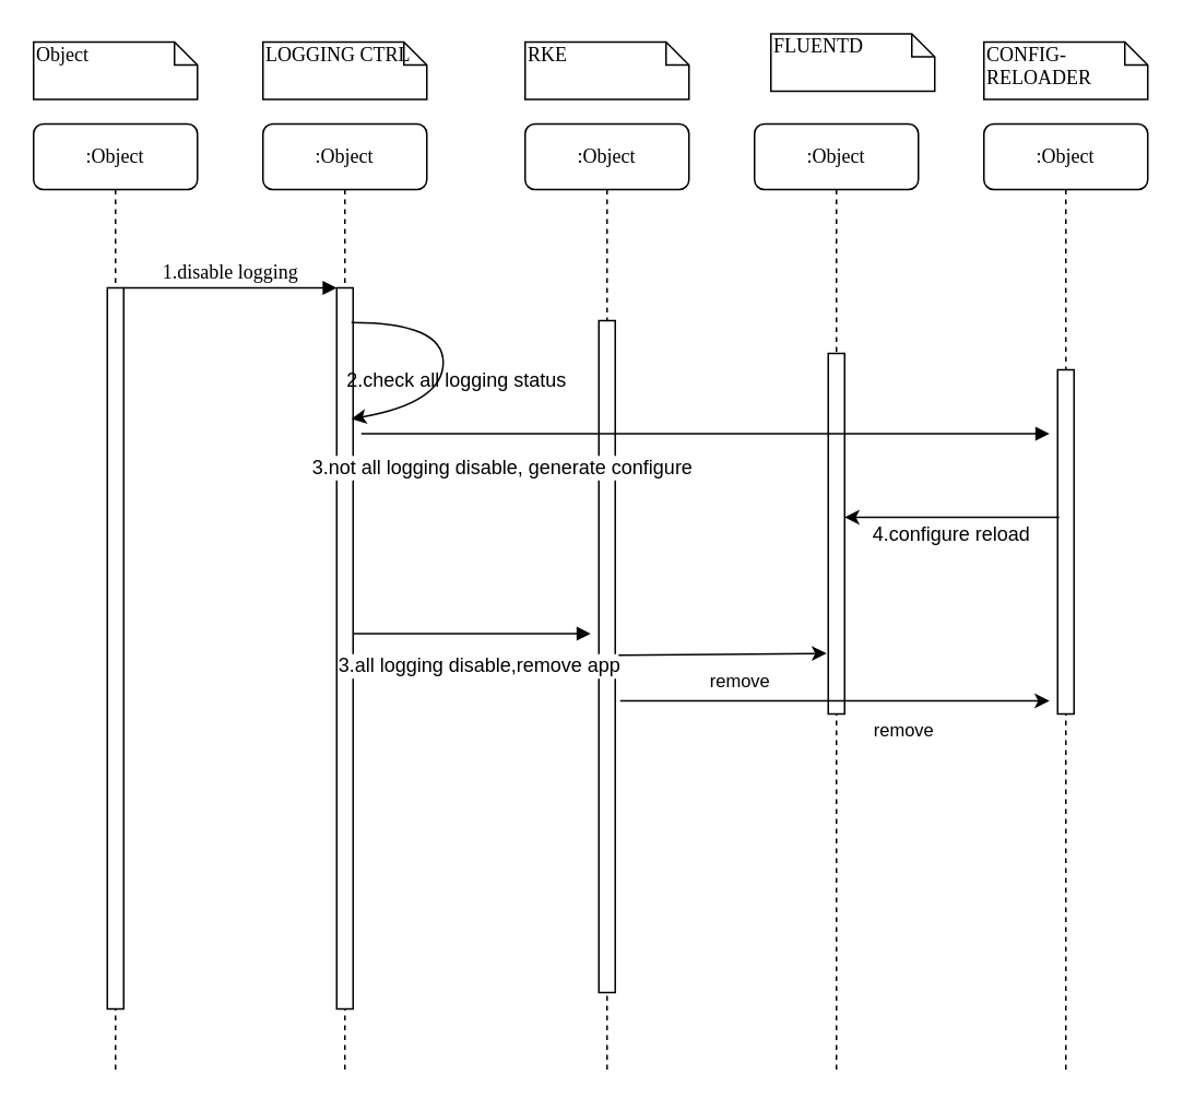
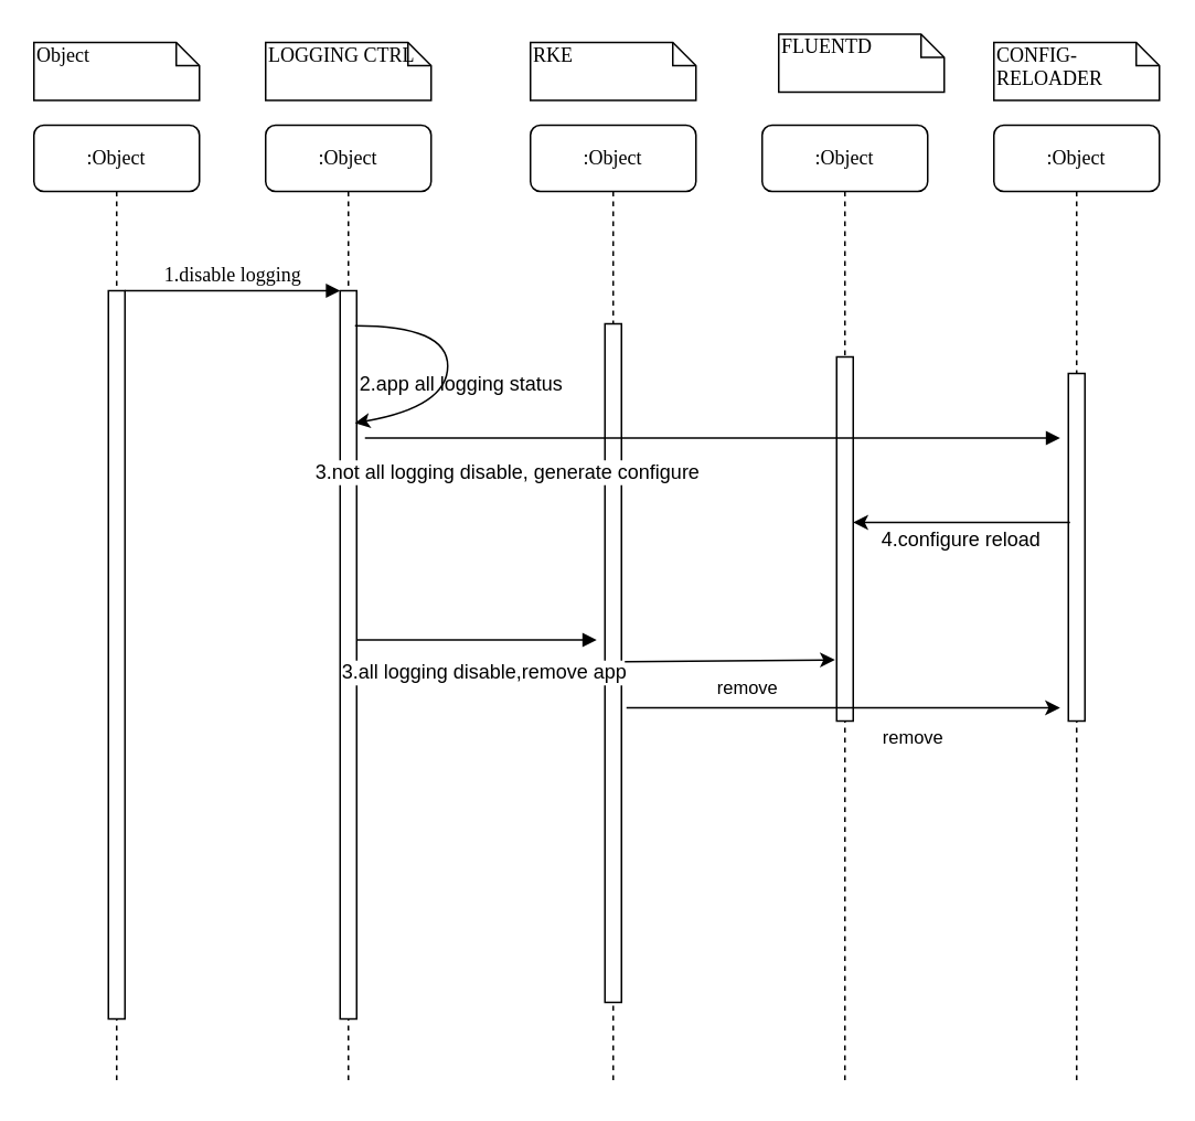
  <mxCell id="0" />
  <mxCell id="1" parent="0" />
  <mxCell id="2" value=":Object" style="shape=umlLifeline;perimeter=lifelinePerimeter;whiteSpace=wrap;html=1;container=1;collapsible=0;recursiveResize=0;outlineConnect=0;rounded=1;shadow=0;comic=0;labelBackgroundColor=none;strokeWidth=1;fontFamily=Verdana;fontSize=12;align=center;" vertex="1" parent="1"><mxGeometry x="160" y="75" width="100" height="580" as="geometry" /></mxCell>
  <mxCell id="3" value="" style="html=1;points=[];perimeter=orthogonalPerimeter;rounded=0;shadow=0;comic=0;labelBackgroundColor=none;strokeWidth=1;fontFamily=Verdana;fontSize=12;align=center;" vertex="1" parent="2"><mxGeometry x="45" y="100" width="10" height="440" as="geometry" /></mxCell>
  <mxCell id="4" value=":Object" style="shape=umlLifeline;perimeter=lifelinePerimeter;whiteSpace=wrap;html=1;container=1;collapsible=0;recursiveResize=0;outlineConnect=0;rounded=1;shadow=0;comic=0;labelBackgroundColor=none;strokeWidth=1;fontFamily=Verdana;fontSize=12;align=center;" vertex="1" parent="1"><mxGeometry x="320" y="75" width="100" height="580" as="geometry" /></mxCell>
  <mxCell id="5" value="" style="html=1;points=[];perimeter=orthogonalPerimeter;rounded=0;shadow=0;comic=0;labelBackgroundColor=none;strokeWidth=1;fontFamily=Verdana;fontSize=12;align=center;" vertex="1" parent="4"><mxGeometry x="45" y="120" width="10" height="410" as="geometry" /></mxCell>
  <mxCell id="6" value=":Object" style="shape=umlLifeline;perimeter=lifelinePerimeter;whiteSpace=wrap;html=1;container=1;collapsible=0;recursiveResize=0;outlineConnect=0;rounded=1;shadow=0;comic=0;labelBackgroundColor=none;strokeWidth=1;fontFamily=Verdana;fontSize=12;align=center;" vertex="1" parent="1"><mxGeometry x="460" y="75" width="100" height="580" as="geometry" /></mxCell>
  <mxCell id="7" value=":Object" style="shape=umlLifeline;perimeter=lifelinePerimeter;whiteSpace=wrap;html=1;container=1;collapsible=0;recursiveResize=0;outlineConnect=0;rounded=1;shadow=0;comic=0;labelBackgroundColor=none;strokeWidth=1;fontFamily=Verdana;fontSize=12;align=center;" vertex="1" parent="1"><mxGeometry x="600" y="75" width="100" height="580" as="geometry" /></mxCell>
  <mxCell id="8" value=":Object" style="shape=umlLifeline;perimeter=lifelinePerimeter;whiteSpace=wrap;html=1;container=1;collapsible=0;recursiveResize=0;outlineConnect=0;rounded=1;shadow=0;comic=0;labelBackgroundColor=none;strokeWidth=1;fontFamily=Verdana;fontSize=12;align=center;" vertex="1" parent="1"><mxGeometry x="20" y="75" width="100" height="580" as="geometry" /></mxCell>
  <mxCell id="9" value="" style="html=1;points=[];perimeter=orthogonalPerimeter;rounded=0;shadow=0;comic=0;labelBackgroundColor=none;strokeWidth=1;fontFamily=Verdana;fontSize=12;align=center;" vertex="1" parent="8"><mxGeometry x="45" y="100" width="10" height="440" as="geometry" /></mxCell>
  <mxCell id="10" value="" style="html=1;points=[];perimeter=orthogonalPerimeter;rounded=0;shadow=0;comic=0;labelBackgroundColor=none;strokeWidth=1;fontFamily=Verdana;fontSize=12;align=center;" vertex="1" parent="1"><mxGeometry x="505" y="215" width="10" height="220" as="geometry" /></mxCell>
  <mxCell id="11" value="" style="html=1;points=[];perimeter=orthogonalPerimeter;rounded=0;shadow=0;comic=0;labelBackgroundColor=none;strokeWidth=1;fontFamily=Verdana;fontSize=12;align=center;" vertex="1" parent="1"><mxGeometry x="645" y="225" width="10" height="210" as="geometry" /></mxCell>
  <mxCell id="12" value="1.disable logging" style="html=1;verticalAlign=bottom;endArrow=block;entryX=0;entryY=0;labelBackgroundColor=none;fontFamily=Verdana;fontSize=12;edgeStyle=elbowEdgeStyle;elbow=vertical;" edge="1" parent="1" source="9" target="3"><mxGeometry relative="1" as="geometry"><mxPoint x="140" y="185" as="sourcePoint" /></mxGeometry></mxCell>
  <mxCell id="13" value="Object" style="shape=note;whiteSpace=wrap;html=1;size=14;verticalAlign=top;align=left;spacingTop=-6;rounded=0;shadow=0;comic=0;labelBackgroundColor=none;strokeWidth=1;fontFamily=Verdana;fontSize=12" vertex="1" parent="1"><mxGeometry x="20" y="25" width="100" height="35" as="geometry" /></mxCell>
  <mxCell id="14" value="LOGGING CTRL" style="shape=note;whiteSpace=wrap;html=1;size=14;verticalAlign=top;align=left;spacingTop=-6;rounded=0;shadow=0;comic=0;labelBackgroundColor=none;strokeWidth=1;fontFamily=Verdana;fontSize=12" vertex="1" parent="1"><mxGeometry x="160" y="25" width="100" height="35" as="geometry" /></mxCell>
  <mxCell id="15" value="RKE" style="shape=note;whiteSpace=wrap;html=1;size=14;verticalAlign=top;align=left;spacingTop=-6;rounded=0;shadow=0;comic=0;labelBackgroundColor=none;strokeWidth=1;fontFamily=Verdana;fontSize=12" vertex="1" parent="1"><mxGeometry x="320" y="25" width="100" height="35" as="geometry" /></mxCell>
  <mxCell id="16" value="FLUENTD" style="shape=note;whiteSpace=wrap;html=1;size=14;verticalAlign=top;align=left;spacingTop=-6;rounded=0;shadow=0;comic=0;labelBackgroundColor=none;strokeWidth=1;fontFamily=Verdana;fontSize=12" vertex="1" parent="1"><mxGeometry x="470" y="20" width="100" height="35" as="geometry" /></mxCell>
  <mxCell id="17" value="CONFIG-RELOADER" style="shape=note;whiteSpace=wrap;html=1;size=14;verticalAlign=top;align=left;spacingTop=-6;rounded=0;shadow=0;comic=0;labelBackgroundColor=none;strokeWidth=1;fontFamily=Verdana;fontSize=12" vertex="1" parent="1"><mxGeometry x="600" y="25" width="100" height="35" as="geometry" /></mxCell>
  <mxCell id="18" value="" style="html=1;verticalAlign=bottom;endArrow=block;labelBackgroundColor=none;fontFamily=Verdana;fontSize=12;edgeStyle=elbowEdgeStyle;elbow=vertical;" edge="1" parent="1"><mxGeometry x="0.684" y="-80" relative="1" as="geometry"><mxPoint x="220" y="264" as="sourcePoint" /><mxPoint x="640" y="264" as="targetPoint" /><Array as="points" /><mxPoint as="offset" /></mxGeometry></mxCell>
  <mxCell id="19" value="3.not all logging disable, generate configure" style="text;html=1;align=center;verticalAlign=middle;resizable=0;points=[];labelBackgroundColor=#ffffff;" vertex="1" connectable="0" parent="18"><mxGeometry x="-0.723" y="-1" relative="1" as="geometry"><mxPoint x="27" y="19" as="offset" /></mxGeometry></mxCell>
  <mxCell id="20" value="" style="endArrow=classic;html=1;entryX=1;entryY=0.75;entryDx=0;entryDy=0;entryPerimeter=0;" edge="1" parent="1"><mxGeometry width="50" height="50" relative="1" as="geometry"><mxPoint x="646" y="315" as="sourcePoint" /><mxPoint x="515" y="315" as="targetPoint" /></mxGeometry></mxCell>
  <mxCell id="21" value="4.configure reload" style="text;html=1;align=center;verticalAlign=middle;resizable=0;points=[];labelBackgroundColor=#ffffff;" vertex="1" connectable="0" parent="20"><mxGeometry x="0.541" y="1" relative="1" as="geometry"><mxPoint x="34" y="9" as="offset" /></mxGeometry></mxCell>
  <mxCell id="22" value="" style="curved=1;endArrow=classic;html=1;exitX=0.9;exitY=0.048;exitDx=0;exitDy=0;exitPerimeter=0;" edge="1" parent="1" source="3"><mxGeometry width="50" height="50" relative="1" as="geometry"><mxPoint x="20" y="725" as="sourcePoint" /><mxPoint x="214" y="255" as="targetPoint" /><Array as="points"><mxPoint x="270" y="196" /><mxPoint x="270" y="245" /></Array></mxGeometry></mxCell>
- <mxCell id="23" value="2.check all logging status" style="text;html=1;align=center;verticalAlign=middle;resizable=0;points=[];autosize=1;" vertex="1" parent="1"><mxGeometry x="203" y="222" width="150" height="20" as="geometry" /></mxCell>
+ <mxCell id="23" value="2.app all logging status" style="text;html=1;align=center;verticalAlign=middle;resizable=0;points=[];autosize=1;" vertex="1" parent="1"><mxGeometry x="203" y="222" width="150" height="20" as="geometry" /></mxCell>
  <mxCell id="24" value="" style="html=1;verticalAlign=bottom;endArrow=block;labelBackgroundColor=none;fontFamily=Verdana;fontSize=12;edgeStyle=elbowEdgeStyle;elbow=vertical;" edge="1" parent="1" source="3"><mxGeometry x="1" y="-176" relative="1" as="geometry"><mxPoint x="225" y="375" as="sourcePoint" /><mxPoint x="360" y="386" as="targetPoint" /><Array as="points"><mxPoint x="260" y="386" /></Array><mxPoint x="166" y="-117" as="offset" /></mxGeometry></mxCell>
  <mxCell id="25" value="3.all logging disable,remove app" style="text;html=1;align=center;verticalAlign=middle;resizable=0;points=[];labelBackgroundColor=#ffffff;" vertex="1" connectable="0" parent="24"><mxGeometry x="-0.723" y="-1" relative="1" as="geometry"><mxPoint x="56" y="18" as="offset" /></mxGeometry></mxCell>
  <mxCell id="26" value="remove" style="endArrow=classic;html=1;exitX=1.2;exitY=0.498;exitDx=0;exitDy=0;exitPerimeter=0;entryX=-0.1;entryY=0.832;entryDx=0;entryDy=0;entryPerimeter=0;" edge="1" parent="1" source="5" target="10"><mxGeometry x="0.16" y="-16" width="50" height="50" relative="1" as="geometry"><mxPoint x="20" y="725" as="sourcePoint" /><mxPoint x="70" y="675" as="targetPoint" /><mxPoint as="offset" /></mxGeometry></mxCell>
  <mxCell id="27" value="remove" style="endArrow=classic;html=1;exitX=1.3;exitY=0.566;exitDx=0;exitDy=0;exitPerimeter=0;" edge="1" parent="1" source="5"><mxGeometry x="0.323" y="-18" width="50" height="50" relative="1" as="geometry"><mxPoint x="384" y="409" as="sourcePoint" /><mxPoint x="640" y="427" as="targetPoint" /><mxPoint as="offset" /></mxGeometry></mxCell>
